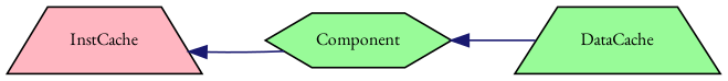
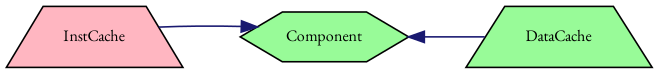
  digraph {
    fontname="EB Garamond"
    rankdir=LR
    node [color=black fillcolor=palegreen fontname="EB Garamond" fontsize=10 shape=trapezium style=filled]
    edge [color=midnightblue dir=back fontname="EB Garamond" fontsize=10 labelfontname=FreeSans labelfontsize=10 style=solid]
    n1 [fillcolor=lightpink fontcolor=black height=0.2 label=InstCache width=0.4]
    n2 [height=0.2 label=DataCache width=0.4]
    n3 [height=0.2 label=Component shape=hexagon width=0.4]
-   n1 -> n3
+   n3 -> n1
    n3 -> n2
  }
